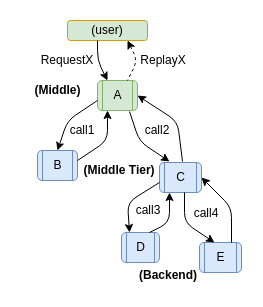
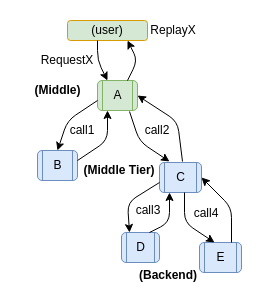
  <mxCell id="0" />
  <mxCell id="1" parent="0" />
  <mxCell id="2" value="(user)" style="rounded=1;whiteSpace=wrap;html=1;fillColor=#d5e8d4;strokeColor=#d79b00;fontStyle=0;" vertex="1" parent="1"><mxGeometry x="67" y="20" width="80" height="20" as="geometry" /></mxCell>
  <mxCell id="3" value="A" style="shape=process;whiteSpace=wrap;html=1;backgroundOutline=1;rounded=1;fontStyle=0;fillColor=#d5e8d4;strokeColor=#82b366;" vertex="1" parent="1"><mxGeometry x="97" y="80" width="40" height="30" as="geometry" /></mxCell>
  <mxCell id="4" value="" style="endArrow=classic;html=1;entryX=0.25;entryY=0;entryDx=0;entryDy=0;" edge="1" parent="1" target="3"><mxGeometry width="50" height="50" relative="1" as="geometry"><mxPoint x="97" y="40" as="sourcePoint" /><mxPoint x="117" y="80" as="targetPoint" /><Array as="points"><mxPoint x="97" y="60" /></Array></mxGeometry></mxCell>
- <mxCell id="5" value="" style="endArrow=none;html=1;startArrow=classic;startFill=1;endFill=0;exitX=0.75;exitY=1;exitDx=0;exitDy=0;entryX=0.75;entryY=0;entryDx=0;entryDy=0;dashed=1;" edge="1" parent="1" source="2" target="3"><mxGeometry width="50" height="50" relative="1" as="geometry"><mxPoint x="167" y="50" as="sourcePoint" /><mxPoint x="137" y="80" as="targetPoint" /><Array as="points"><mxPoint x="137" y="60" /></Array></mxGeometry></mxCell>
+ <mxCell id="5" value="" style="endArrow=none;html=1;startArrow=classic;startFill=1;endFill=0;exitX=0.75;exitY=1;exitDx=0;exitDy=0;entryX=0.75;entryY=0;entryDx=0;entryDy=0;" edge="1" parent="1" source="2" target="3"><mxGeometry width="50" height="50" relative="1" as="geometry"><mxPoint x="167" y="50" as="sourcePoint" /><mxPoint x="137" y="80" as="targetPoint" /><Array as="points"><mxPoint x="137" y="60" /></Array></mxGeometry></mxCell>
  <mxCell id="6" value="B" style="shape=process;whiteSpace=wrap;html=1;backgroundOutline=1;rounded=1;fillColor=#dae8fc;strokeColor=#6c8ebf;fontStyle=0" vertex="1" parent="1"><mxGeometry x="37" y="150" width="40" height="30" as="geometry" /></mxCell>
  <mxCell id="7" value="C" style="shape=process;whiteSpace=wrap;html=1;backgroundOutline=1;rounded=1;fillColor=#dae8fc;strokeColor=#6c8ebf;fontStyle=0" vertex="1" parent="1"><mxGeometry x="159" y="162" width="42" height="30" as="geometry" /></mxCell>
  <mxCell id="8" value="" style="endArrow=classic;html=1;" edge="1" parent="1"><mxGeometry width="50" height="50" relative="1" as="geometry"><mxPoint x="97" y="100" as="sourcePoint" /><mxPoint x="57" y="150" as="targetPoint" /><Array as="points"><mxPoint x="67" y="120" /></Array></mxGeometry></mxCell>
  <mxCell id="9" value="" style="endArrow=classic;html=1;" edge="1" parent="1"><mxGeometry width="50" height="50" relative="1" as="geometry"><mxPoint x="77" y="160" as="sourcePoint" /><mxPoint x="107" y="110" as="targetPoint" /><Array as="points"><mxPoint x="107" y="140" /></Array></mxGeometry></mxCell>
  <mxCell id="10" value="" style="endArrow=classic;html=1;" edge="1" parent="1"><mxGeometry width="50" height="50" relative="1" as="geometry"><mxPoint x="129" y="111" as="sourcePoint" /><mxPoint x="169" y="161" as="targetPoint" /><Array as="points"><mxPoint x="139" y="141" /></Array></mxGeometry></mxCell>
  <mxCell id="11" value="" style="endArrow=classic;html=1;entryX=1;entryY=0.5;entryDx=0;entryDy=0;" edge="1" parent="1" target="3"><mxGeometry width="50" height="50" relative="1" as="geometry"><mxPoint x="182" y="161" as="sourcePoint" /><mxPoint x="147" y="96" as="targetPoint" /><Array as="points"><mxPoint x="177" y="121" /></Array></mxGeometry></mxCell>
  <mxCell id="12" value="D" style="shape=process;whiteSpace=wrap;html=1;backgroundOutline=1;rounded=1;fillColor=#dae8fc;strokeColor=#6c8ebf;fontStyle=0" vertex="1" parent="1"><mxGeometry x="121" y="232" width="38" height="30" as="geometry" /></mxCell>
  <mxCell id="13" value="E" style="shape=process;whiteSpace=wrap;html=1;backgroundOutline=1;rounded=1;fillColor=#dae8fc;strokeColor=#6c8ebf;fontStyle=0" vertex="1" parent="1"><mxGeometry x="199" y="242" width="42" height="30" as="geometry" /></mxCell>
  <mxCell id="14" value="" style="endArrow=classic;html=1;" edge="1" parent="1"><mxGeometry width="50" height="50" relative="1" as="geometry"><mxPoint x="159" y="182" as="sourcePoint" /><mxPoint x="129" y="232" as="targetPoint" /><Array as="points"><mxPoint x="127" y="202" /></Array></mxGeometry></mxCell>
  <mxCell id="15" value="" style="endArrow=classic;html=1;" edge="1" parent="1"><mxGeometry width="50" height="50" relative="1" as="geometry"><mxPoint x="149" y="232" as="sourcePoint" /><mxPoint x="169" y="192" as="targetPoint" /><Array as="points"><mxPoint x="169" y="222" /></Array></mxGeometry></mxCell>
  <mxCell id="16" value="" style="endArrow=classic;html=1;" edge="1" parent="1"><mxGeometry width="50" height="50" relative="1" as="geometry"><mxPoint x="184" y="192" as="sourcePoint" /><mxPoint x="214" y="242" as="targetPoint" /><Array as="points"><mxPoint x="184" y="222" /></Array></mxGeometry></mxCell>
  <mxCell id="17" value="" style="endArrow=classic;html=1;entryX=1;entryY=0.5;entryDx=0;entryDy=0;exitX=0.64;exitY=-0.167;exitDx=0;exitDy=0;exitPerimeter=0;" edge="1" parent="1" target="7"><mxGeometry width="50" height="50" relative="1" as="geometry"><mxPoint x="231" y="241.99" as="sourcePoint" /><mxPoint x="209" y="182" as="targetPoint" /><Array as="points"><mxPoint x="231" y="207" /></Array></mxGeometry></mxCell>
  <mxCell id="18" value="&lt;b&gt;(Backend)&lt;/b&gt;" style="text;html=1;strokeColor=none;fillColor=none;align=center;verticalAlign=middle;whiteSpace=wrap;rounded=0;" vertex="1" parent="1"><mxGeometry x="133" y="265" width="70" height="20" as="geometry" /></mxCell>
  <mxCell id="19" value="&lt;b&gt;(Middle Tier)&lt;/b&gt;" style="text;html=1;strokeColor=none;fillColor=none;align=center;verticalAlign=middle;whiteSpace=wrap;rounded=0;" vertex="1" parent="1"><mxGeometry x="79" y="160" width="80" height="20" as="geometry" /></mxCell>
  <mxCell id="20" value="&lt;b&gt;(Middle)&lt;/b&gt;" style="text;html=1;strokeColor=none;fillColor=none;align=center;verticalAlign=middle;whiteSpace=wrap;rounded=0;" vertex="1" parent="1"><mxGeometry x="20" y="80" width="75" height="20" as="geometry" /></mxCell>
  <mxCell id="21" value="RequestX" style="text;html=1;strokeColor=none;fillColor=none;align=center;verticalAlign=middle;whiteSpace=wrap;rounded=0;" vertex="1" parent="1"><mxGeometry x="37" y="50" width="60" height="20" as="geometry" /></mxCell>
- <mxCell id="22" value="ReplayX" style="text;html=1;strokeColor=none;fillColor=none;align=center;verticalAlign=middle;whiteSpace=wrap;rounded=0;" vertex="1" parent="1"><mxGeometry x="143" y="50" width="40" height="20" as="geometry" /></mxCell>
+ <mxCell id="22" value="ReplayX" style="text;html=1;strokeColor=none;fillColor=none;align=center;verticalAlign=middle;whiteSpace=wrap;rounded=0;" vertex="1" parent="1"><mxGeometry x="153" y="20" width="40" height="20" as="geometry" /></mxCell>
  <mxCell id="23" value="call1" style="text;html=1;strokeColor=none;fillColor=none;align=center;verticalAlign=middle;whiteSpace=wrap;rounded=0;" vertex="1" parent="1"><mxGeometry x="47" y="120" width="70" height="20" as="geometry" /></mxCell>
  <mxCell id="24" value="call2" style="text;html=1;strokeColor=none;fillColor=none;align=center;verticalAlign=middle;whiteSpace=wrap;rounded=0;" vertex="1" parent="1"><mxGeometry x="117" y="120" width="80" height="20" as="geometry" /></mxCell>
  <mxCell id="25" value="call3" style="text;html=1;strokeColor=none;fillColor=none;align=center;verticalAlign=middle;whiteSpace=wrap;rounded=0;" vertex="1" parent="1"><mxGeometry x="118" y="200" width="60" height="20" as="geometry" /></mxCell>
  <mxCell id="26" value="call4" style="text;html=1;strokeColor=none;fillColor=none;align=center;verticalAlign=middle;whiteSpace=wrap;rounded=0;" vertex="1" parent="1"><mxGeometry x="171" y="203" width="70" height="20" as="geometry" /></mxCell>
